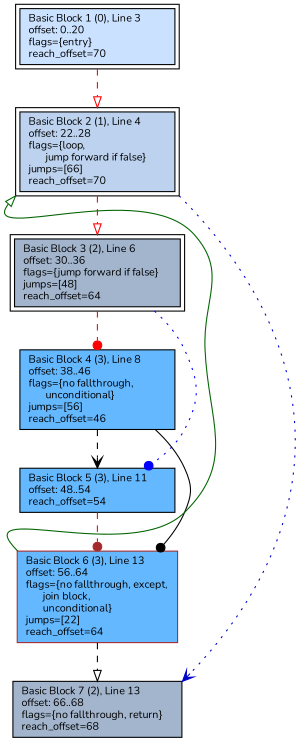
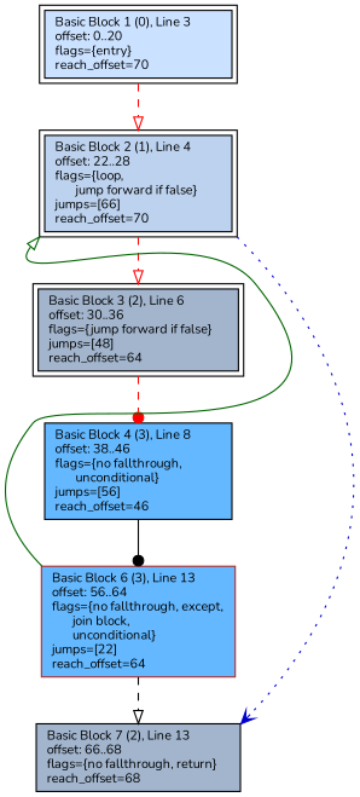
  digraph {
    color="#ededed"
    fontname=Nunito
    fontsize=10
    mclimit=1.5
    ordering=out
    rankdir=TD
    node [fillcolor="#63b8ff" fontcolor=black fontname=Nunito fontsize=10 shape=box style=filled]
    edge [fontname=Nunito fontsize=10 style=dashed weight=10 arrowhead=onormal]
    n1 [fillcolor="#cae1ff" label="Basic Block 1 (0), Line 3 \loffset: 0..20                    \lflags={entry}                     \lreach_offset=70\l" peripheries=2 width=2]
    n2 [fillcolor="#bcd2ee" label="Basic Block 2 (1), Line 4 \loffset: 22..28                   \lflags={loop,\l       jump forward if false}\ljumps=[66]\lreach_offset=70\l" peripheries=2 width=2]
    n3 [fillcolor="#a2b5cd" label="Basic Block 3 (2), Line 6 \loffset: 30..36                   \lflags={jump forward if false}     \ljumps=[48]\lreach_offset=64\l" peripheries=2 width=2]
    n4 [fillcolor="#a2b5cd" label="Basic Block 7 (2), Line 13 \loffset: 66..68                   \lflags={no fallthrough, return}    \lreach_offset=68\l" width=2]
    n5 [label="Basic Block 4 (3), Line 8 \loffset: 38..46                   \lflags={no fallthrough,\l       unconditional}\ljumps=[56]\lreach_offset=46\l" width=2]
-   n6 [label="Basic Block 5 (3), Line 11 \loffset: 48..54                   \lreach_offset=54\l" width=2]
    n7 [color=brown label="Basic Block 6 (3), Line 13 \loffset: 56..64                   \lflags={no fallthrough, except,\l       join block,\l       unconditional}\ljumps=[22]\lreach_offset=64\l" width=2]
    n1 -> n2 [color=red]
    n2 -> n3 [color=red]
    n2 -> n4 [color=MediumBlue headport=ne style=dotted tailport=se weight=1 arrowhead=vee]
    n3 -> n5 [color=red arrowhead=dot]
-   n3 -> n6 [color=blue style=dotted weight=1 arrowhead=dot]
-   n5 -> n6 [arrowhead=vee]
    n5 -> n7 [weight=1 arrowhead=dot style=""]
-   n6 -> n7 [color="red:brown;0.01" arrowhead=dot]
    n7 -> n2 [color="#006400" headport=sw tailport=nw weight=1 style=""]
    n7 -> n4
  }
